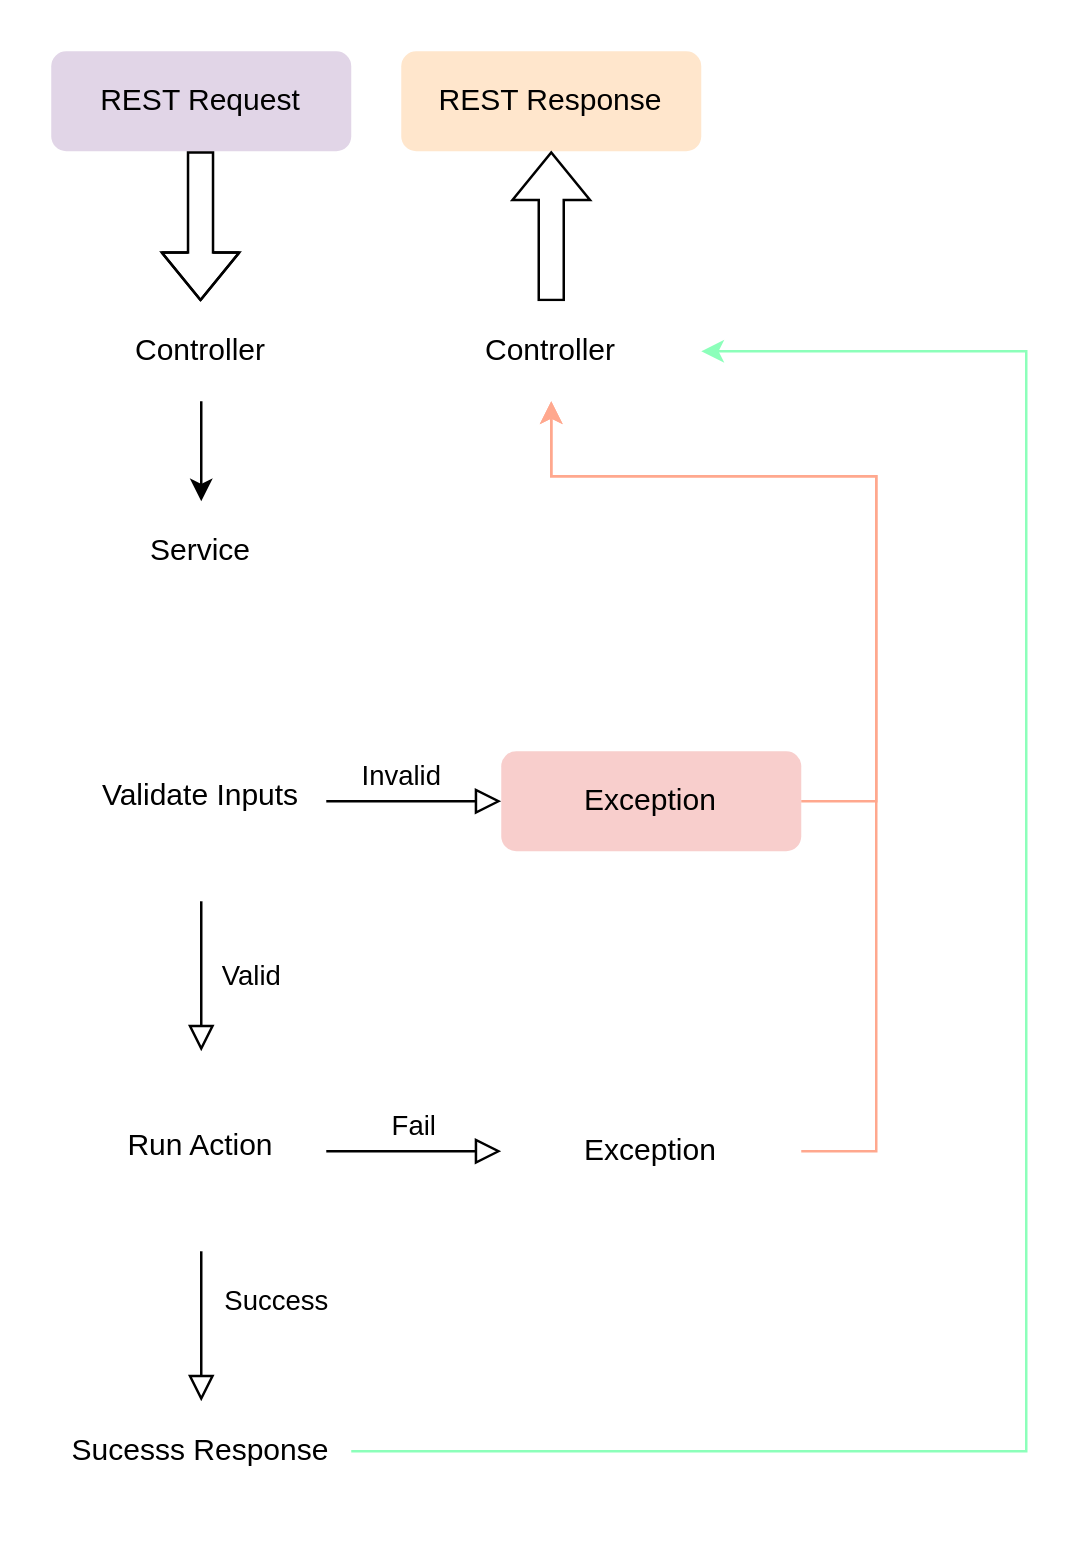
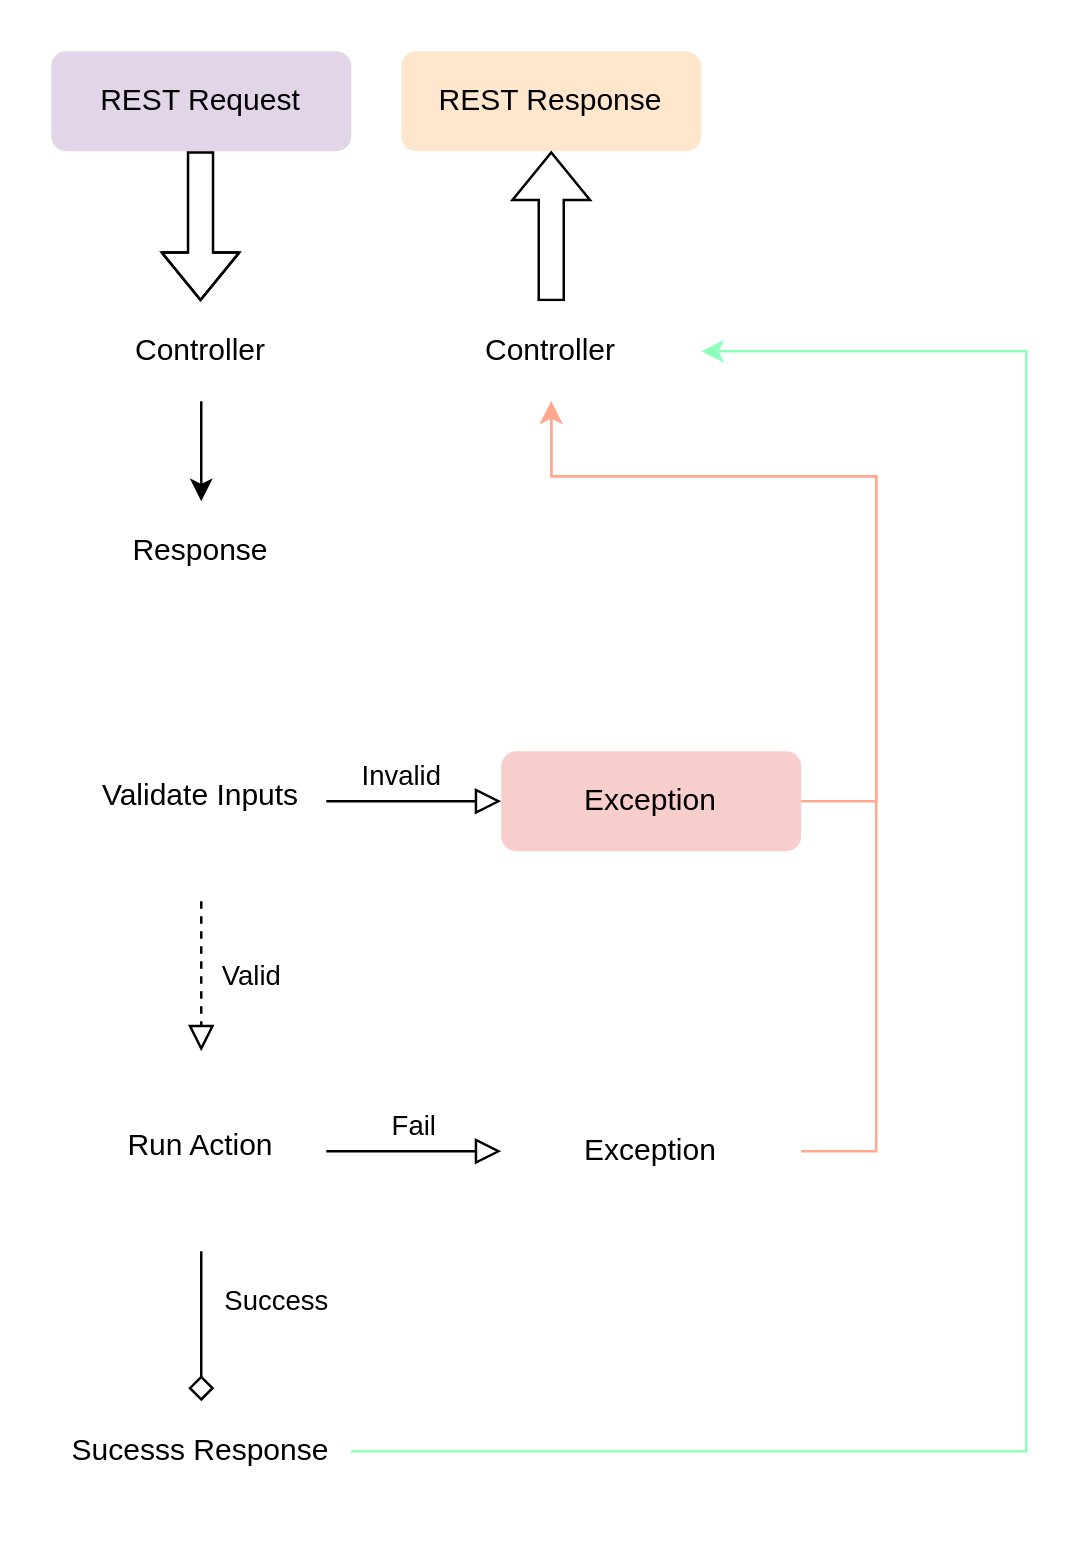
  <mxCell id="0" />
  <mxCell id="1" parent="0" />
  <mxCell id="2" value="REST Request" style="rounded=1;whiteSpace=wrap;html=1;fontSize=12;glass=0;strokeWidth=1;shadow=0;fillColor=light-dark(#E1D5E7,#222222);strokeColor=none;fontColor=light-dark(#000000,#D7D7D9);" parent="1" vertex="1"><mxGeometry x="20" y="20" width="120" height="40" as="geometry" /></mxCell>
- <mxCell id="3" value="Valid" style="rounded=0;html=1;jettySize=auto;orthogonalLoop=1;fontSize=11;endArrow=block;endFill=0;endSize=8;strokeWidth=1;shadow=0;labelBackgroundColor=none;edgeStyle=orthogonalEdgeStyle;fontColor=light-dark(#000000,#D7D7D9);" parent="1" source="5" target="9" edge="1"><mxGeometry y="20" relative="1" as="geometry"><mxPoint as="offset" /></mxGeometry></mxCell>
+ <mxCell id="3" value="Valid" style="rounded=0;html=1;jettySize=auto;orthogonalLoop=1;fontSize=11;endArrow=block;endFill=0;endSize=8;strokeWidth=1;shadow=0;labelBackgroundColor=none;edgeStyle=orthogonalEdgeStyle;fontColor=light-dark(#000000,#D7D7D9);dashed=1;" parent="1" source="5" target="9" edge="1"><mxGeometry y="20" relative="1" as="geometry"><mxPoint as="offset" /></mxGeometry></mxCell>
  <mxCell id="4" value="Invalid" style="edgeStyle=orthogonalEdgeStyle;rounded=0;html=1;jettySize=auto;orthogonalLoop=1;fontSize=11;endArrow=block;endFill=0;endSize=8;strokeWidth=1;shadow=0;labelBackgroundColor=none;flowAnimation=0;fontColor=light-dark(#000000,#D7D7D9);" parent="1" source="5" target="6" edge="1"><mxGeometry x="-0.143" y="10" relative="1" as="geometry"><mxPoint as="offset" /></mxGeometry></mxCell>
  <mxCell id="5" value="Validate Inputs" style="rhombus;whiteSpace=wrap;html=1;shadow=0;fontFamily=Helvetica;fontSize=12;align=center;strokeWidth=1;spacing=6;spacingTop=-4;strokeColor=none;fillColor=light-dark(#FFFFFF,#222222);fontColor=light-dark(#000000,#D7D7D9);" parent="1" vertex="1"><mxGeometry x="30" y="280" width="100" height="80" as="geometry" /></mxCell>
  <mxCell id="6" value="Exception" style="rounded=1;whiteSpace=wrap;html=1;fontSize=12;glass=0;strokeWidth=1;shadow=0;fillColor=light-dark(#F8CECC,#3B1C18);strokeColor=none;fontColor=light-dark(#000000,#D7D7D9);" parent="1" vertex="1"><mxGeometry x="200" y="300" width="120" height="40" as="geometry" /></mxCell>
- <mxCell id="7" value="Success" style="rounded=0;html=1;jettySize=auto;orthogonalLoop=1;fontSize=11;endArrow=block;endFill=0;endSize=8;strokeWidth=1;shadow=0;labelBackgroundColor=none;edgeStyle=orthogonalEdgeStyle;fontColor=light-dark(#000000,#D7D7D9);" parent="1" source="9" target="10" edge="1"><mxGeometry x="-0.333" y="30" relative="1" as="geometry"><mxPoint as="offset" /></mxGeometry></mxCell>
+ <mxCell id="7" value="Success" style="rounded=0;html=1;jettySize=auto;orthogonalLoop=1;fontSize=11;endArrow=diamond;endFill=0;endSize=8;strokeWidth=1;shadow=0;labelBackgroundColor=none;edgeStyle=orthogonalEdgeStyle;fontColor=light-dark(#000000,#D7D7D9);" parent="1" source="9" target="10" edge="1"><mxGeometry x="-0.333" y="30" relative="1" as="geometry"><mxPoint as="offset" /></mxGeometry></mxCell>
  <mxCell id="8" value="Fail" style="edgeStyle=orthogonalEdgeStyle;rounded=0;html=1;jettySize=auto;orthogonalLoop=1;fontSize=11;endArrow=block;endFill=0;endSize=8;strokeWidth=1;shadow=0;labelBackgroundColor=none;fontColor=light-dark(#000000,#D7D7D9);" parent="1" source="9" target="11" edge="1"><mxGeometry y="10" relative="1" as="geometry"><mxPoint as="offset" /></mxGeometry></mxCell>
  <mxCell id="9" value="Run Action" style="rhombus;whiteSpace=wrap;html=1;shadow=0;fontFamily=Helvetica;fontSize=12;align=center;strokeWidth=1;spacing=6;spacingTop=-4;strokeColor=none;fillColor=light-dark(#FFFFFF,#222222);fontColor=light-dark(#000000,#D7D7D9);" parent="1" vertex="1"><mxGeometry x="30" y="420" width="100" height="80" as="geometry" /></mxCell>
  <mxCell id="10" value="Sucesss Response" style="rounded=1;whiteSpace=wrap;html=1;fontSize=12;glass=0;strokeWidth=1;shadow=0;fillColor=light-dark(#FFFFFF,#255230);strokeColor=none;fontColor=light-dark(#000000,#D7D7D9);" parent="1" vertex="1"><mxGeometry x="20" y="560" width="120" height="40" as="geometry" /></mxCell>
  <mxCell id="11" value="Exception" style="rounded=1;whiteSpace=wrap;html=1;fontSize=12;glass=0;strokeWidth=1;shadow=0;fillColor=light-dark(#FFFFFF,#3B1C18);strokeColor=none;fontColor=light-dark(#000000,#D7D7D9);" parent="1" vertex="1"><mxGeometry x="200" y="440" width="120" height="40" as="geometry" /></mxCell>
  <mxCell id="12" value="Controller" style="rounded=1;whiteSpace=wrap;html=1;fontSize=12;glass=0;strokeWidth=1;shadow=0;strokeColor=none;fillColor=light-dark(#FFFFFF,#222222);fontColor=light-dark(#000000,#D7D7D9);" parent="1" vertex="1"><mxGeometry x="20" y="120" width="120" height="40" as="geometry" /></mxCell>
  <mxCell id="13" value="REST Response" style="rounded=1;whiteSpace=wrap;html=1;fillColor=light-dark(#FFE6CC,#222222);strokeColor=none;fontColor=light-dark(#000000,#D7D7D9);" parent="1" vertex="1"><mxGeometry x="160" y="20" width="120" height="40" as="geometry" /></mxCell>
  <mxCell id="14" value="" style="shape=flexArrow;endArrow=classic;html=1;rounded=0;fontColor=light-dark(#000000,#D7D7D9);" parent="1" edge="1"><mxGeometry width="50" height="50" relative="1" as="geometry"><mxPoint x="79.71" y="60" as="sourcePoint" /><mxPoint x="79.71" y="120" as="targetPoint" /><Array as="points"><mxPoint x="79.71" y="160" /></Array></mxGeometry></mxCell>
  <mxCell id="15" value="" style="shape=flexArrow;endArrow=classic;html=1;rounded=0;entryX=0.75;entryY=1;entryDx=0;entryDy=0;fontColor=light-dark(#000000,#D7D7D9);" parent="1" edge="1"><mxGeometry width="50" height="50" relative="1" as="geometry"><mxPoint x="220" y="120" as="sourcePoint" /><mxPoint x="220" y="60" as="targetPoint" /></mxGeometry></mxCell>
- <mxCell id="16" value="Service" style="rounded=1;whiteSpace=wrap;html=1;fontSize=12;glass=0;strokeWidth=1;shadow=0;strokeColor=none;fillColor=light-dark(#FFFFFF,#222222);fontColor=light-dark(#000000,#D7D7D9);" parent="1" vertex="1"><mxGeometry x="20" y="200" width="120" height="40" as="geometry" /></mxCell>
+ <mxCell id="16" value="Response" style="rounded=1;whiteSpace=wrap;html=1;fontSize=12;glass=0;strokeWidth=1;shadow=0;strokeColor=none;fillColor=light-dark(#FFFFFF,#222222);fontColor=light-dark(#000000,#D7D7D9);" parent="1" vertex="1"><mxGeometry x="20" y="200" width="120" height="40" as="geometry" /></mxCell>
  <mxCell id="17" value="" style="endArrow=classic;html=1;rounded=0;entryX=0.5;entryY=0;entryDx=0;entryDy=0;exitX=0.5;exitY=1;exitDx=0;exitDy=0;fontColor=light-dark(#000000,#D7D7D9);labelBackgroundColor=none;" parent="1" source="12" target="16" edge="1"><mxGeometry width="50" height="50" relative="1" as="geometry"><mxPoint x="120" y="340" as="sourcePoint" /><mxPoint x="170" y="290" as="targetPoint" /></mxGeometry></mxCell>
  <mxCell id="18" value="Controller" style="rounded=1;whiteSpace=wrap;html=1;strokeColor=none;fillColor=light-dark(#FFFFFF,#222222);fontColor=light-dark(#000000,#D7D7D9);" parent="1" vertex="1"><mxGeometry x="160" y="120" width="120" height="40" as="geometry" /></mxCell>
  <mxCell id="19" value="" style="endArrow=classic;html=1;rounded=0;exitX=1;exitY=0.5;exitDx=0;exitDy=0;entryX=0.5;entryY=1;entryDx=0;entryDy=0;labelBackgroundColor=default;strokeColor=light-dark(#FFA88E,#3B1C18);" parent="1" source="6" target="18" edge="1"><mxGeometry width="50" height="50" relative="1" as="geometry"><mxPoint x="261" y="300" as="sourcePoint" /><mxPoint x="203.48" y="157.72" as="targetPoint" /><Array as="points"><mxPoint x="340" y="320" /><mxPoint x="350" y="320" /><mxPoint x="350" y="190" /><mxPoint x="220" y="190" /></Array></mxGeometry></mxCell>
  <mxCell id="20" value="" style="endArrow=classic;html=1;rounded=0;exitX=1;exitY=0.5;exitDx=0;exitDy=0;entryX=0.5;entryY=1;entryDx=0;entryDy=0;strokeColor=light-dark(#FFA88E,#3B1C18);" parent="1" source="11" target="18" edge="1"><mxGeometry width="50" height="50" relative="1" as="geometry"><mxPoint x="250" y="440" as="sourcePoint" /><mxPoint x="210" y="170" as="targetPoint" /><Array as="points"><mxPoint x="350" y="460" /><mxPoint x="350" y="410" /><mxPoint x="350" y="190" /><mxPoint x="220" y="190" /></Array></mxGeometry></mxCell>
  <mxCell id="21" value="" style="endArrow=classic;html=1;rounded=0;entryX=1;entryY=0.5;entryDx=0;entryDy=0;strokeColor=light-dark(#8CFFBA,#255230);" parent="1" target="18" edge="1"><mxGeometry width="50" height="50" relative="1" as="geometry"><mxPoint x="140" y="580" as="sourcePoint" /><mxPoint x="190" y="530" as="targetPoint" /><Array as="points"><mxPoint x="410" y="580" /><mxPoint x="410" y="140" /></Array></mxGeometry></mxCell>
